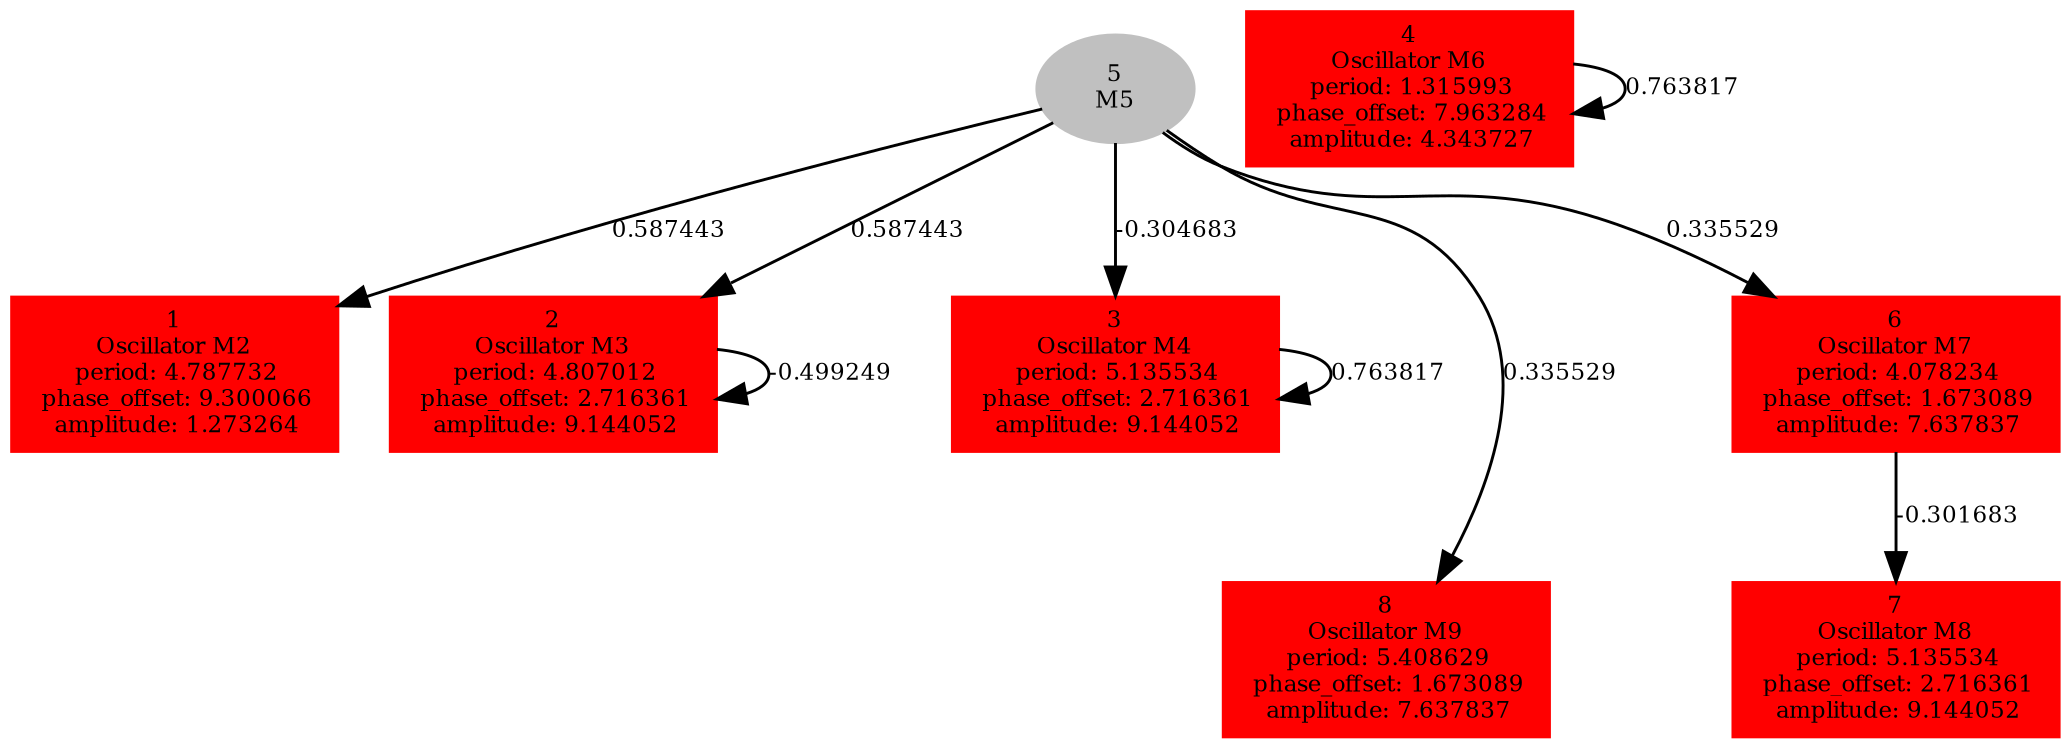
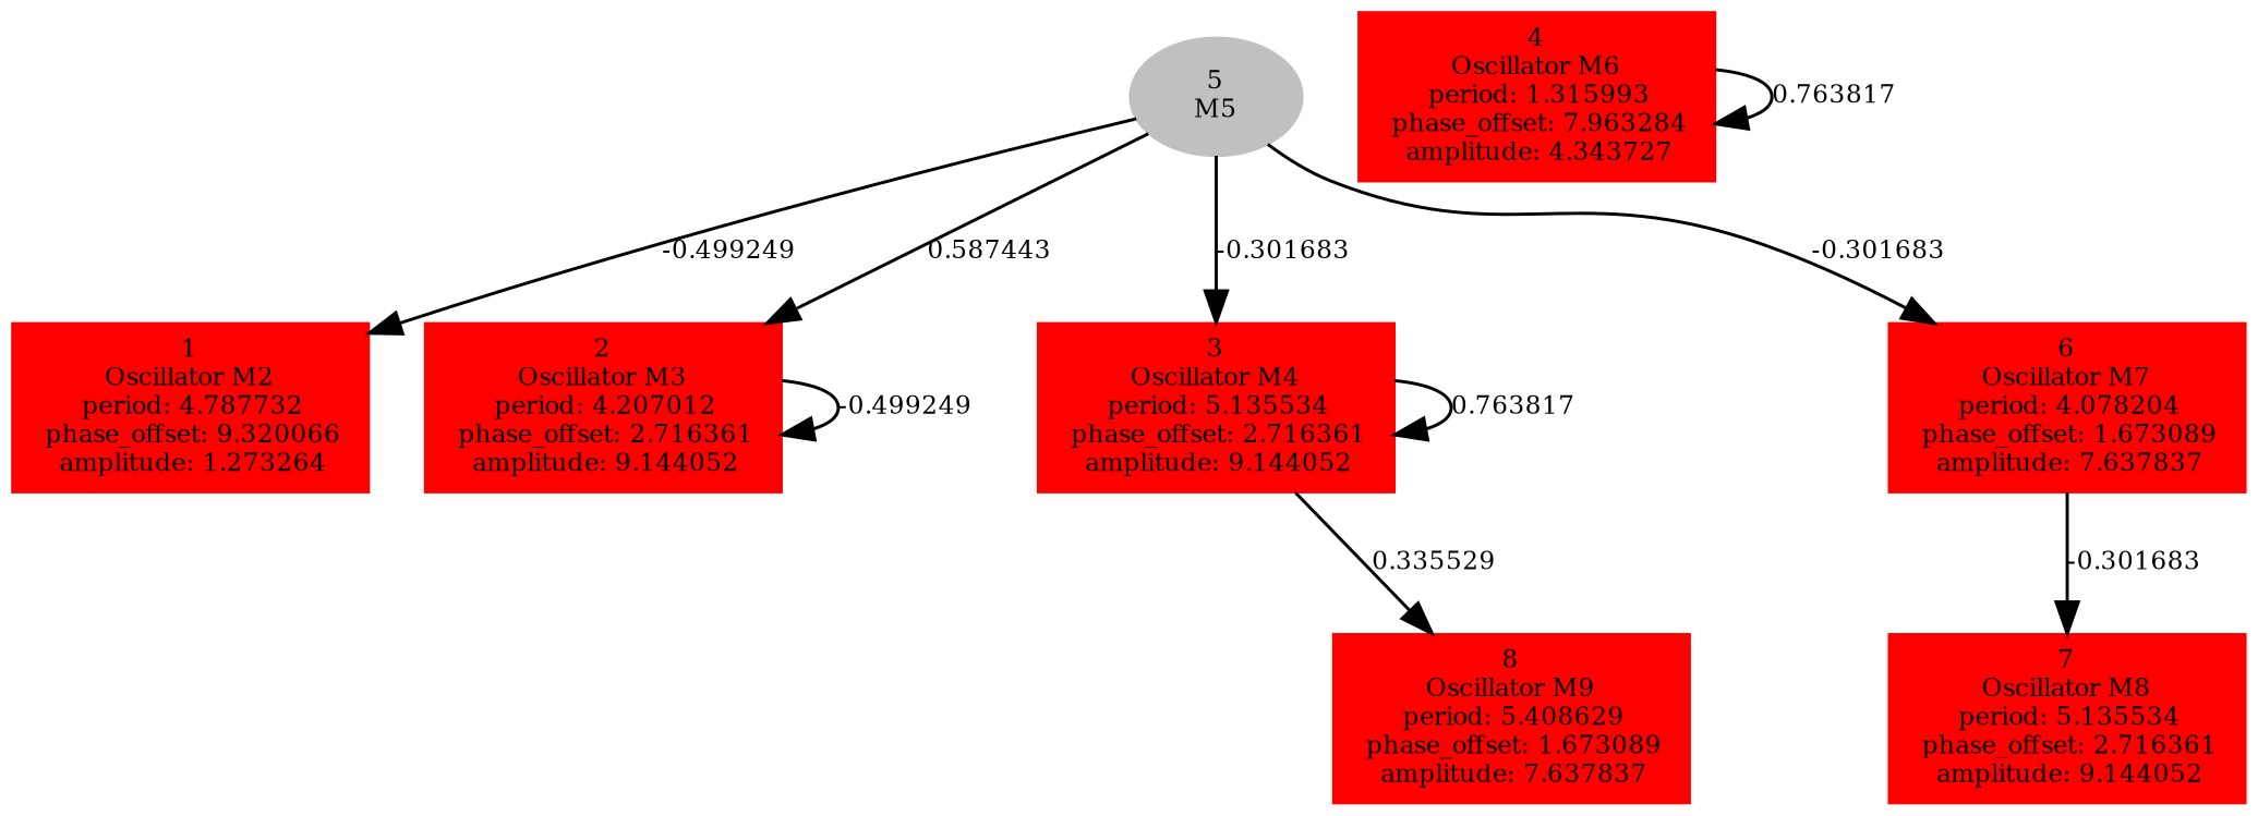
  digraph {
    forcelabels=true
    node [color=red fontsize=8 shape=box style=filled]
    edge [fontsize=8]
-   n1 [label=<1<BR />Oscillator M2<BR /> period: 4.787732<BR /> phase_offset: 9.300066<BR /> amplitude: 1.273264>]
-   n2 [label=<2<BR />Oscillator M3<BR /> period: 4.807012<BR /> phase_offset: 2.716361<BR /> amplitude: 9.144052>]
+   n1 [label=<1<BR />Oscillator M2<BR /> period: 4.787732<BR /> phase_offset: 9.320066<BR /> amplitude: 1.273264>]
+   n2 [label=<2<BR />Oscillator M3<BR /> period: 4.207012<BR /> phase_offset: 2.716361<BR /> amplitude: 9.144052>]
    n3 [label=<3<BR />Oscillator M4<BR /> period: 5.135534<BR /> phase_offset: 2.716361<BR /> amplitude: 9.144052>]
    n4 [label=<4<BR />Oscillator M6<BR /> period: 1.315993<BR /> phase_offset: 7.963284<BR /> amplitude: 4.343727>]
    n5 [color=grey label=<5<BR/>M5> shape=""]
-   n6 [label=<6<BR />Oscillator M7<BR /> period: 4.078234<BR /> phase_offset: 1.673089<BR /> amplitude: 7.637837>]
+   n6 [label=<6<BR />Oscillator M7<BR /> period: 4.078204<BR /> phase_offset: 1.673089<BR /> amplitude: 7.637837>]
    n7 [label=<8<BR />Oscillator M9<BR /> period: 5.408629<BR /> phase_offset: 1.673089<BR /> amplitude: 7.637837>]
    n8 [label=<7<BR />Oscillator M8<BR /> period: 5.135534<BR /> phase_offset: 2.716361<BR /> amplitude: 9.144052>]
    n2 -> n2 [label="-0.499249 "]
    n3 -> n3 [label="0.763817 "]
    n4 -> n4 [label="0.763817 "]
-   n5 -> n1 [label="0.587443 "]
+   n5 -> n1 [label="-0.499249 "]
    n5 -> n2 [label="0.587443 "]
-   n5 -> n3 [label="-0.304683 "]
-   n5 -> n6 [label="0.335529 "]
-   n5 -> n7 [label="0.335529 "]
+   n5 -> n3 [label="-0.301683 "]
+   n5 -> n6 [label="-0.301683 "]
+   n3 -> n7 [label="0.335529 "]
    n6 -> n8 [label="-0.301683 "]
  }
